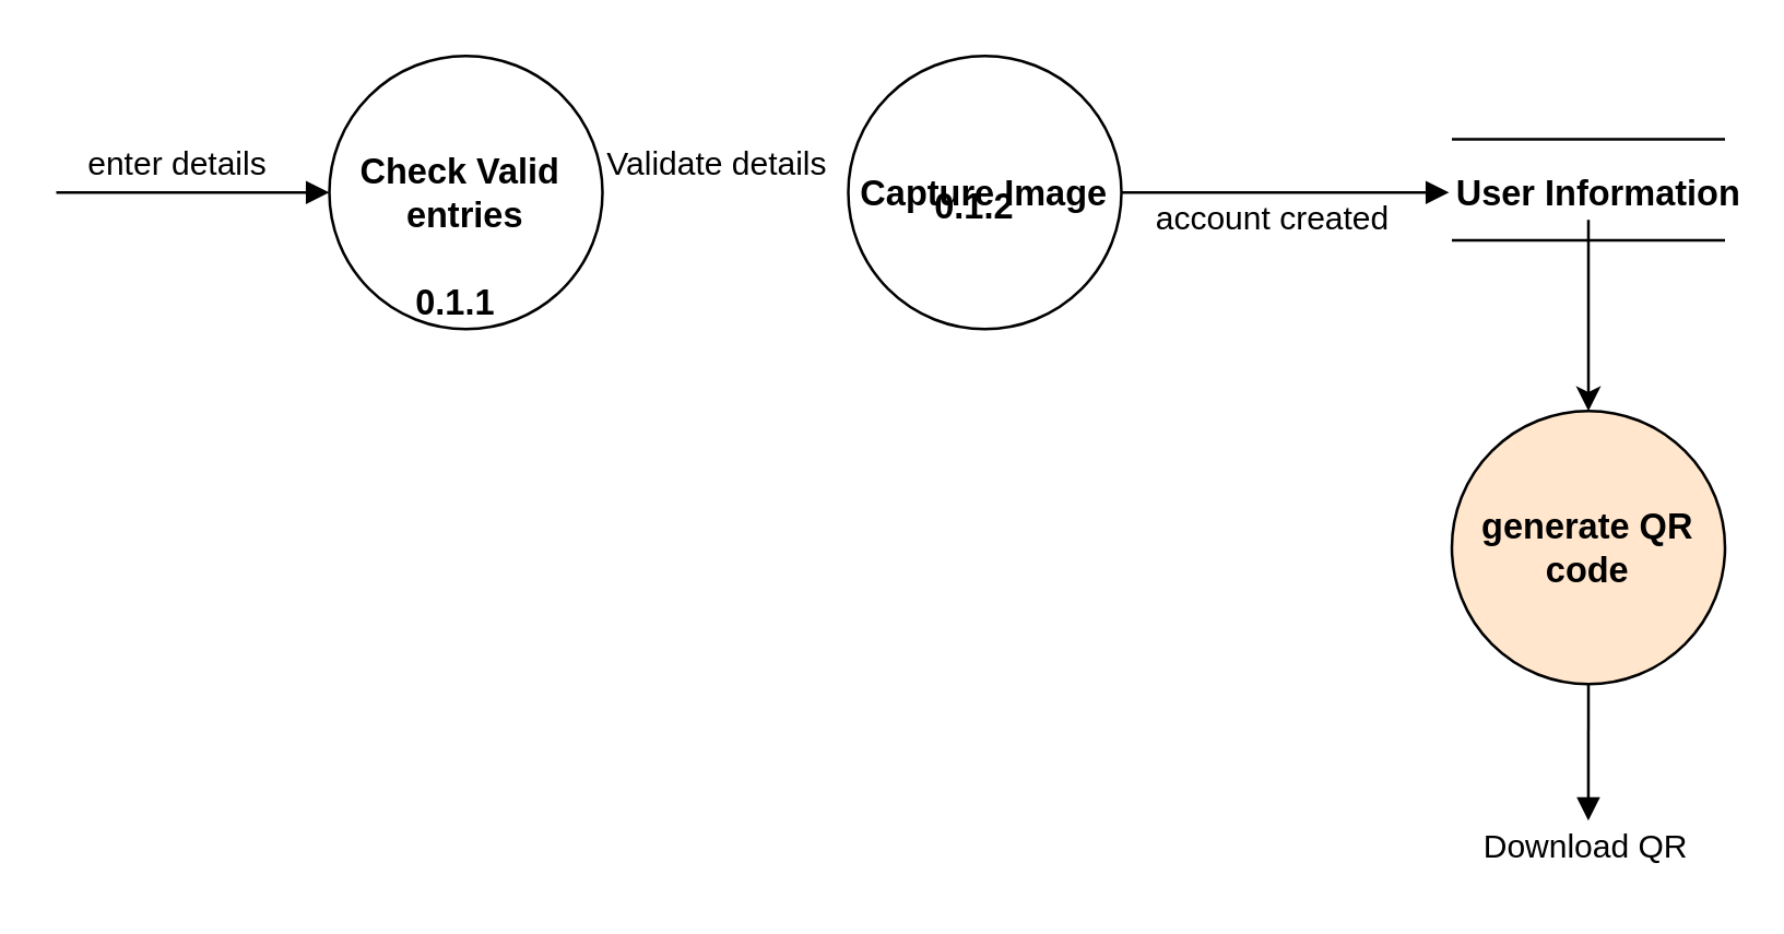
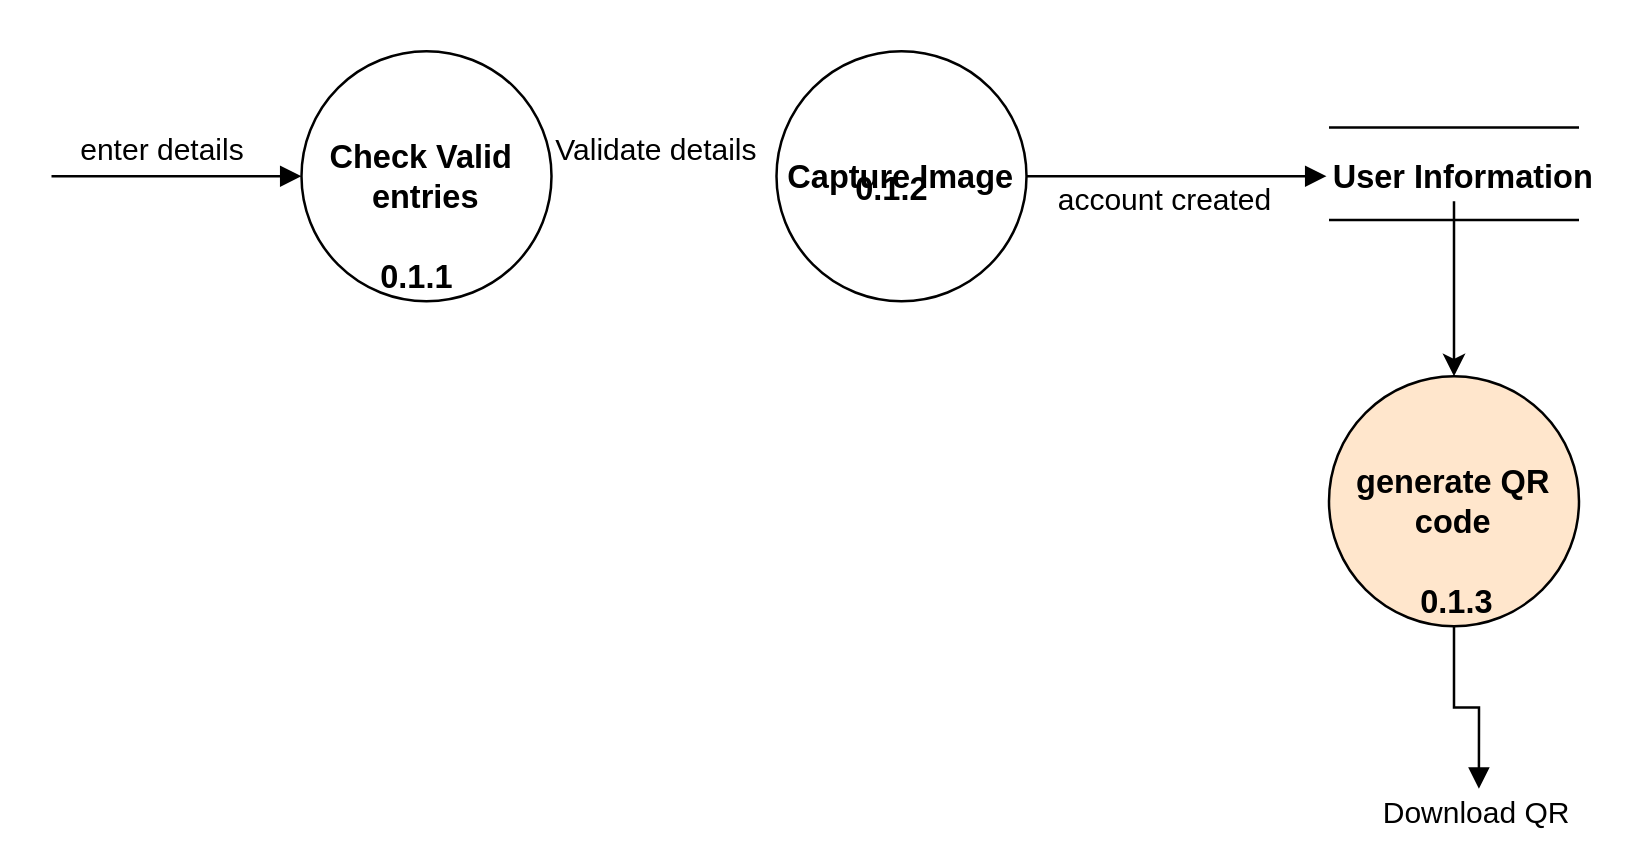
  <mxCell id="0" />
  <mxCell id="1" parent="0" />
  <mxCell id="2" value="Check Valid&amp;nbsp;&lt;br style=&quot;font-size: 13px;&quot;&gt;entries" style="ellipse;whiteSpace=wrap;html=1;aspect=fixed;fontSize=13;fontStyle=1" vertex="1" parent="1"><mxGeometry x="120" y="20" width="100" height="100" as="geometry" /></mxCell>
  <mxCell id="3" value="" style="shape=link;html=1;endArrow=block;endFill=1;width=37;" edge="1" parent="1"><mxGeometry width="50" height="50" relative="1" as="geometry"><mxPoint x="531" y="69" as="sourcePoint" /><mxPoint x="631" y="69" as="targetPoint" /></mxGeometry></mxCell>
  <mxCell id="4" value="User Information" style="text;html=1;resizable=0;points=[];autosize=1;align=left;verticalAlign=top;spacingTop=-4;fontSize=13;fontStyle=1" vertex="1" parent="1"><mxGeometry x="531" y="60" width="100" height="20" as="geometry" /></mxCell>
  <mxCell id="5" style="edgeStyle=orthogonalEdgeStyle;rounded=0;orthogonalLoop=1;jettySize=auto;html=1;endArrow=block;endFill=1;" edge="1" parent="1" source="6"><mxGeometry relative="1" as="geometry"><mxPoint x="530" y="70" as="targetPoint" /><Array as="points"><mxPoint x="530" y="70" /></Array></mxGeometry></mxCell>
  <mxCell id="6" value="Capture Image" style="ellipse;whiteSpace=wrap;html=1;aspect=fixed;fontSize=13;fontStyle=1" vertex="1" parent="1"><mxGeometry x="310" y="20" width="100" height="100" as="geometry" /></mxCell>
  <mxCell id="7" value="" style="endArrow=block;html=1;entryX=0;entryY=0.5;entryDx=0;entryDy=0;endFill=1;" edge="1" parent="1" target="2"><mxGeometry width="50" height="50" relative="1" as="geometry"><mxPoint x="20" y="70" as="sourcePoint" /><mxPoint x="50" y="30" as="targetPoint" /></mxGeometry></mxCell>
  <mxCell id="8" style="edgeStyle=orthogonalEdgeStyle;rounded=0;orthogonalLoop=1;jettySize=auto;html=1;entryX=0.444;entryY=0;entryDx=0;entryDy=0;entryPerimeter=0;endArrow=block;endFill=1;" edge="1" parent="1" source="9" target="10"><mxGeometry relative="1" as="geometry" /></mxCell>
  <mxCell id="9" value="generate QR code" style="ellipse;whiteSpace=wrap;html=1;aspect=fixed;fontSize=13;fontStyle=1;fillColor=#ffe6cc;" vertex="1" parent="1"><mxGeometry x="531" y="150" width="100" height="100" as="geometry" /></mxCell>
- <mxCell id="10" value="Download QR" style="text;html=1;resizable=0;points=[];autosize=1;align=left;verticalAlign=top;spacingTop=-4;" vertex="1" parent="1"><mxGeometry x="541" y="300" width="90" height="20" as="geometry" /></mxCell>
+ <mxCell id="10" value="Download QR" style="text;html=1;resizable=0;points=[];autosize=1;align=left;verticalAlign=top;spacingTop=-4;" vertex="1" parent="1"><mxGeometry x="551" y="315" width="90" height="20" as="geometry" /></mxCell>
  <mxCell id="11" value="Validate details" style="text;html=1;resizable=0;points=[];autosize=1;align=left;verticalAlign=top;spacingTop=-4;" vertex="1" parent="1"><mxGeometry x="220" y="50" width="100" height="20" as="geometry" /></mxCell>
  <mxCell id="12" value="enter details" style="text;html=1;resizable=0;points=[];autosize=1;align=left;verticalAlign=top;spacingTop=-4;" vertex="1" parent="1"><mxGeometry x="30" y="50" width="80" height="20" as="geometry" /></mxCell>
  <mxCell id="13" value="account created" style="text;html=1;resizable=0;points=[];autosize=1;align=left;verticalAlign=top;spacingTop=-4;" vertex="1" parent="1"><mxGeometry x="420.5" y="70" width="100" height="20" as="geometry" /></mxCell>
  <mxCell id="14" value="" style="endArrow=classic;html=1;entryX=0.5;entryY=0;entryDx=0;entryDy=0;" edge="1" parent="1" target="9"><mxGeometry width="50" height="50" relative="1" as="geometry"><mxPoint x="581" y="80" as="sourcePoint" /><mxPoint x="610" y="90" as="targetPoint" /></mxGeometry></mxCell>
  <mxCell id="15" value="&lt;font style=&quot;font-size: 13px&quot;&gt;&lt;b&gt;0.1.1&lt;/b&gt;&lt;/font&gt;" style="text;html=1;resizable=0;points=[];autosize=1;align=left;verticalAlign=top;spacingTop=-4;" vertex="1" parent="1"><mxGeometry x="150" y="100" width="40" height="20" as="geometry" /></mxCell>
+ <mxCell id="16" value="&lt;font style=&quot;font-size: 13px&quot;&gt;&lt;b&gt;0.1.3&lt;/b&gt;&lt;/font&gt;" style="text;html=1;resizable=0;points=[];autosize=1;align=left;verticalAlign=top;spacingTop=-4;" vertex="1" parent="1"><mxGeometry x="566" y="230" width="40" height="20" as="geometry" /></mxCell>
  <mxCell id="17" value="&lt;font style=&quot;font-size: 13px&quot;&gt;&lt;b&gt;0.1.2&lt;/b&gt;&lt;/font&gt;" style="text;html=1;resizable=0;points=[];autosize=1;align=left;verticalAlign=top;spacingTop=-4;" vertex="1" parent="1"><mxGeometry x="340" y="65" width="40" height="20" as="geometry" /></mxCell>
